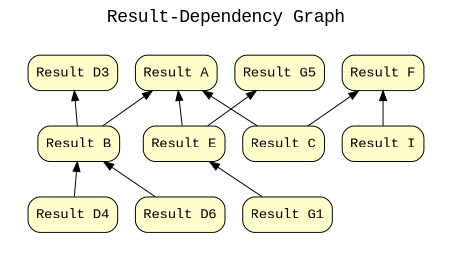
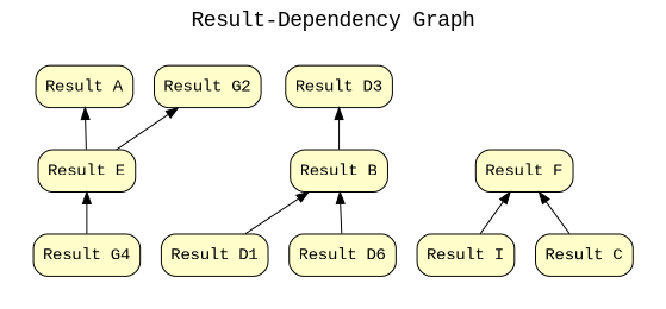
  digraph {
    fontname="Liberation Mono"
    fontsize=18
    label="Result-Dependency Graph"
    labelloc=t
    rankdir=BT
    node [fillcolor="#FFFFCC" fontname="Liberation Mono" peripheries=1 shape=box style="rounded,filled"]
    edge [fontname="Liberation Mono"]
    n1 [label="Result A"]
    n2 [label="Result B"]
    n3 [label="Result C"]
    n4 [label="Result E"]
    n5 [label="Result F"]
    n6 [label="Result D6"]
    n7 [label="Result I"]
-   n8 [label="Result G1"]
-   n9 [label="Result G5"]
-   n10 [label="Result D4"]
+   n8 [label="Result G4"]
+   n9 [label="Result G2"]
+   n10 [label="Result D1"]
    n11 [label="Result D3"]
    subgraph cluster_1 {
      color=white
      label=""
      penwidth=0
      subgraph cluster_2 {
        color=white
        label=""
        penwidth=0
        n1
        n2
        n3
        n4
        n5
        n6
        n7
        n8
        n9
        n10
        n11
      }
    }
-   n2 -> n1
    n2 -> n11
-   n3 -> n1
    n3 -> n5
    n4 -> n1
    n4 -> n9
    n6 -> n2
    n7 -> n5
    n8 -> n4
    n10 -> n2
  }
